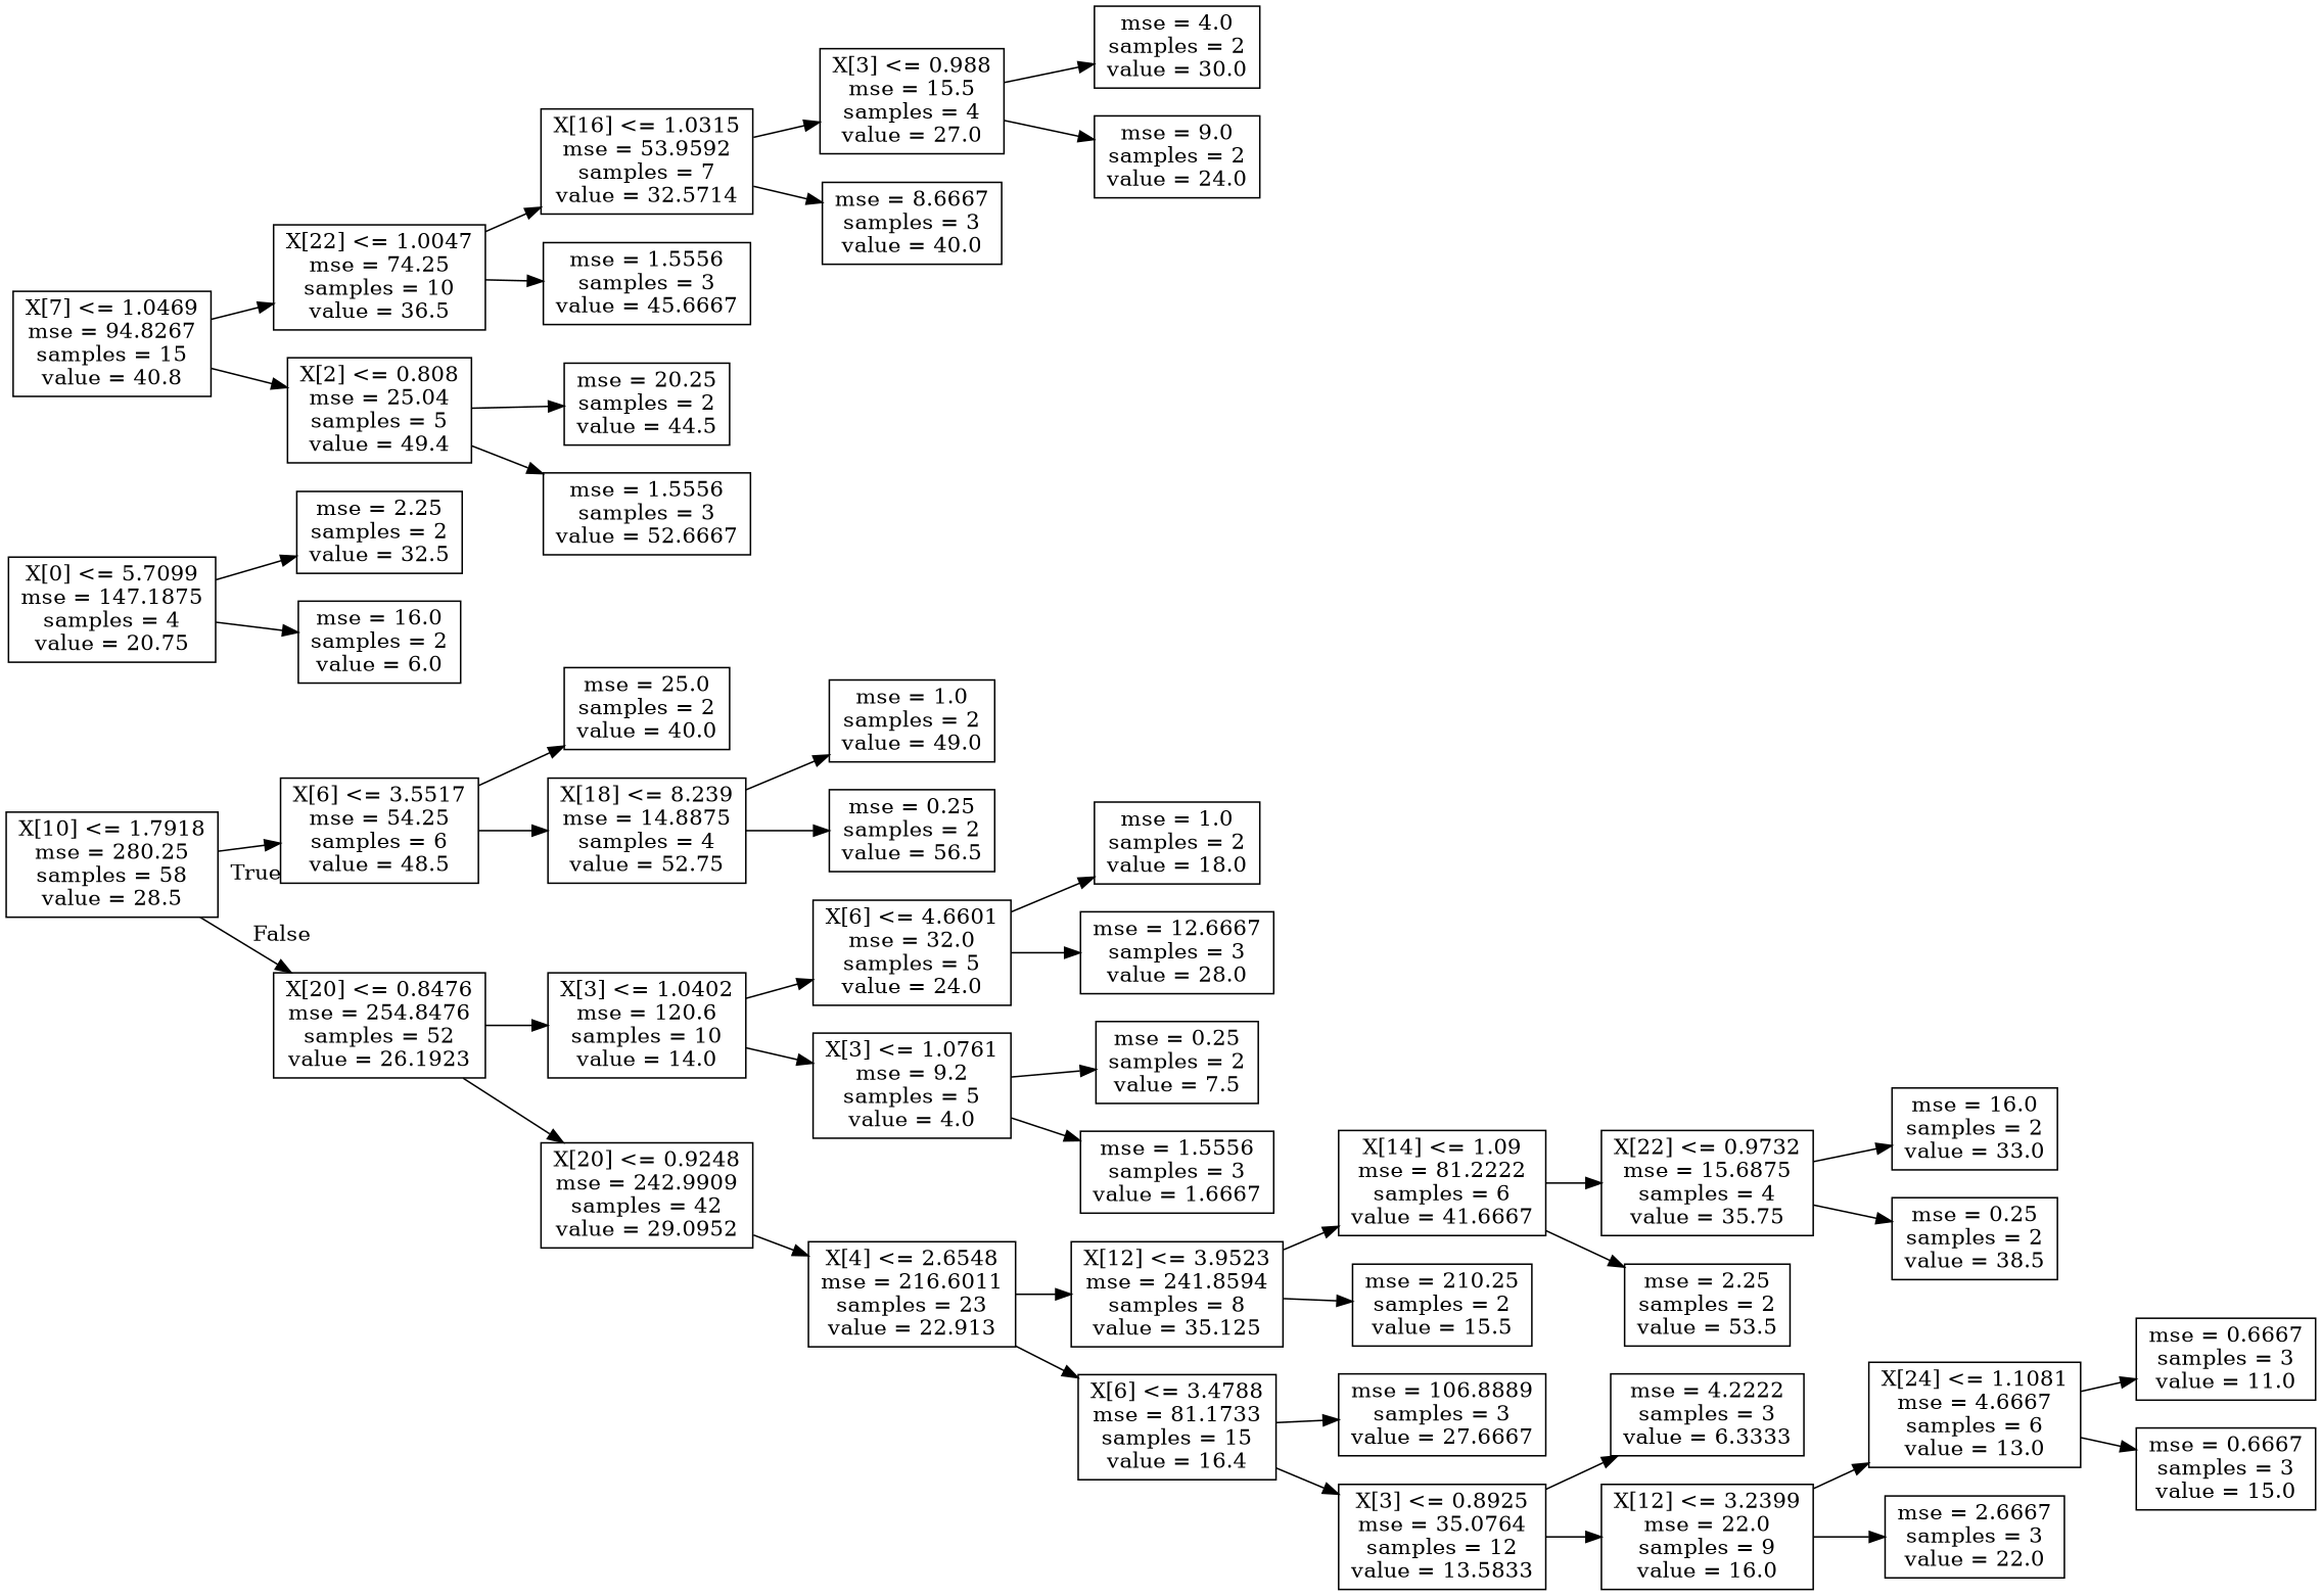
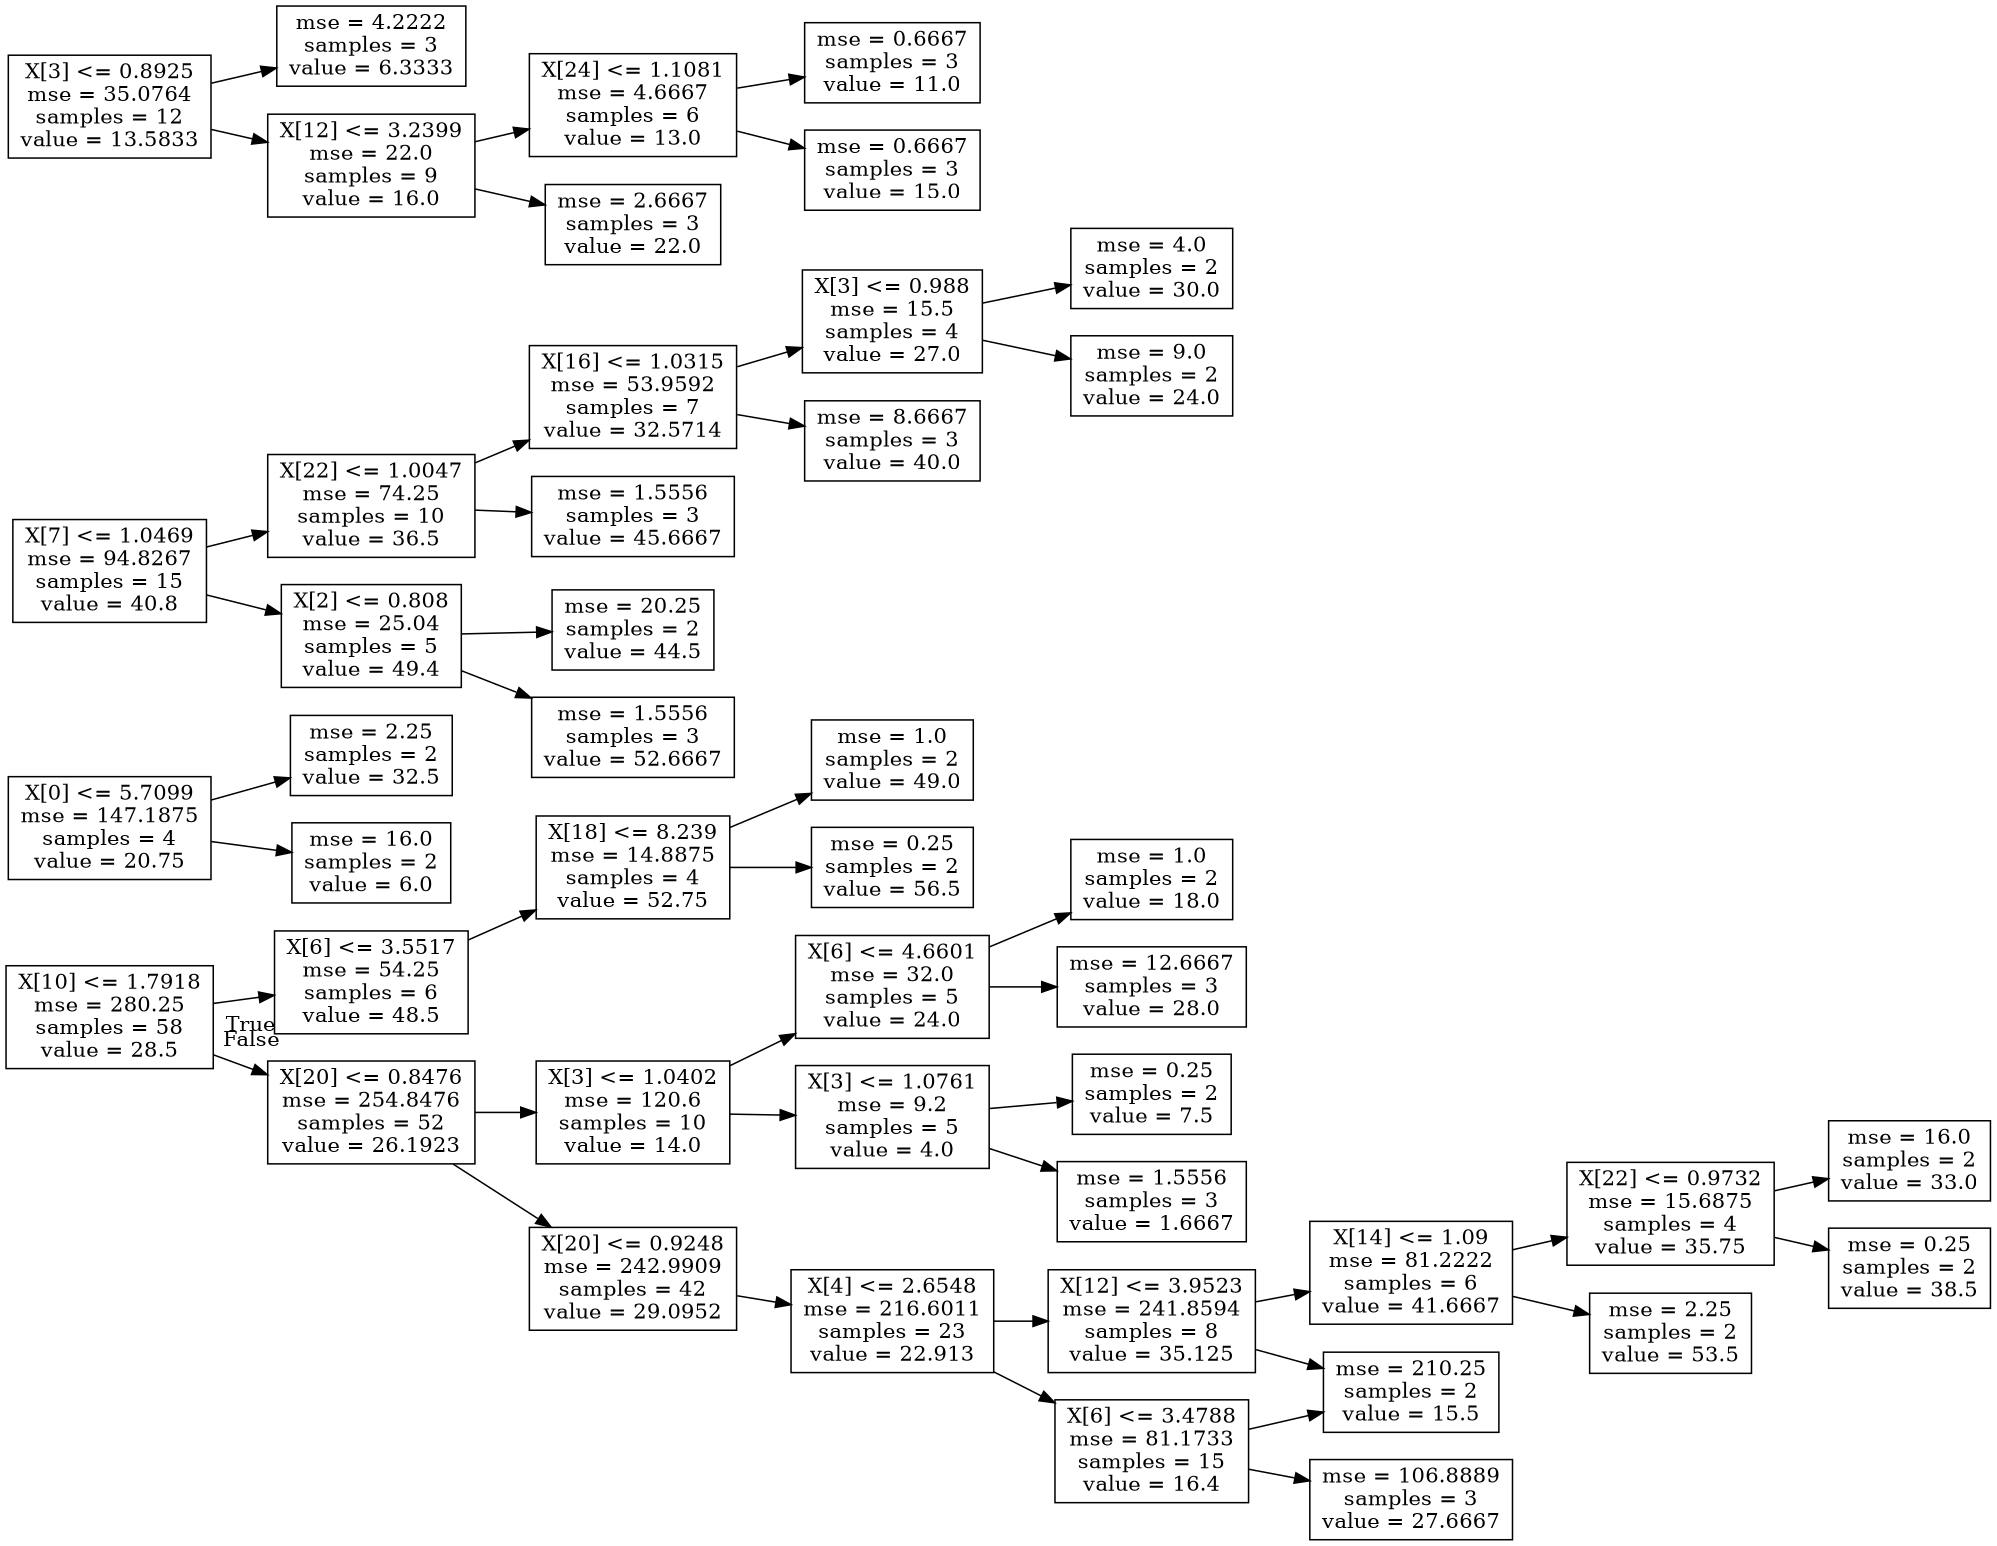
  digraph {
    rankdir=LR
    node [shape=box]
    n1 [label="X[10] <= 1.7918\nmse = 280.25\nsamples = 58\nvalue = 28.5"]
    n2 [label="X[6] <= 3.5517\nmse = 54.25\nsamples = 6\nvalue = 48.5"]
    n3 [label="X[20] <= 0.8476\nmse = 254.8476\nsamples = 52\nvalue = 26.1923"]
-   n4 [label="mse = 25.0\nsamples = 2\nvalue = 40.0"]
    n5 [label="X[18] <= 8.239\nmse = 14.8875\nsamples = 4\nvalue = 52.75"]
    n6 [label="X[3] <= 1.0402\nmse = 120.6\nsamples = 10\nvalue = 14.0"]
    n7 [label="X[20] <= 0.9248\nmse = 242.9909\nsamples = 42\nvalue = 29.0952"]
    n8 [label="mse = 1.0\nsamples = 2\nvalue = 49.0"]
    n9 [label="mse = 0.25\nsamples = 2\nvalue = 56.5"]
    n10 [label="X[6] <= 4.6601\nmse = 32.0\nsamples = 5\nvalue = 24.0"]
    n11 [label="X[3] <= 1.0761\nmse = 9.2\nsamples = 5\nvalue = 4.0"]
    n12 [label="X[4] <= 2.6548\nmse = 216.6011\nsamples = 23\nvalue = 22.913"]
    n13 [label="mse = 1.0\nsamples = 2\nvalue = 18.0"]
    n14 [label="mse = 12.6667\nsamples = 3\nvalue = 28.0"]
    n15 [label="mse = 0.25\nsamples = 2\nvalue = 7.5"]
    n16 [label="mse = 1.5556\nsamples = 3\nvalue = 1.6667"]
    n17 [label="X[12] <= 3.9523\nmse = 241.8594\nsamples = 8\nvalue = 35.125"]
    n18 [label="X[6] <= 3.4788\nmse = 81.1733\nsamples = 15\nvalue = 16.4"]
    n19 [label="X[0] <= 5.7099\nmse = 147.1875\nsamples = 4\nvalue = 20.75"]
    n20 [label="mse = 2.25\nsamples = 2\nvalue = 32.5"]
    n21 [label="mse = 16.0\nsamples = 2\nvalue = 6.0"]
    n22 [label="X[7] <= 1.0469\nmse = 94.8267\nsamples = 15\nvalue = 40.8"]
    n23 [label="X[22] <= 1.0047\nmse = 74.25\nsamples = 10\nvalue = 36.5"]
    n24 [label="X[2] <= 0.808\nmse = 25.04\nsamples = 5\nvalue = 49.4"]
    n25 [label="X[16] <= 1.0315\nmse = 53.9592\nsamples = 7\nvalue = 32.5714"]
    n26 [label="mse = 1.5556\nsamples = 3\nvalue = 45.6667"]
    n27 [label="mse = 20.25\nsamples = 2\nvalue = 44.5"]
    n28 [label="mse = 1.5556\nsamples = 3\nvalue = 52.6667"]
    n29 [label="X[3] <= 0.988\nmse = 15.5\nsamples = 4\nvalue = 27.0"]
    n30 [label="mse = 8.6667\nsamples = 3\nvalue = 40.0"]
    n31 [label="mse = 4.0\nsamples = 2\nvalue = 30.0"]
    n32 [label="mse = 9.0\nsamples = 2\nvalue = 24.0"]
    n33 [label="X[14] <= 1.09\nmse = 81.2222\nsamples = 6\nvalue = 41.6667"]
    n34 [label="mse = 210.25\nsamples = 2\nvalue = 15.5"]
    n35 [label="mse = 106.8889\nsamples = 3\nvalue = 27.6667"]
    n36 [label="X[3] <= 0.8925\nmse = 35.0764\nsamples = 12\nvalue = 13.5833"]
    n37 [label="X[22] <= 0.9732\nmse = 15.6875\nsamples = 4\nvalue = 35.75"]
    n38 [label="mse = 2.25\nsamples = 2\nvalue = 53.5"]
    n39 [label="mse = 16.0\nsamples = 2\nvalue = 33.0"]
    n40 [label="mse = 0.25\nsamples = 2\nvalue = 38.5"]
    n41 [label="mse = 4.2222\nsamples = 3\nvalue = 6.3333"]
    n42 [label="X[12] <= 3.2399\nmse = 22.0\nsamples = 9\nvalue = 16.0"]
    n43 [label="X[24] <= 1.1081\nmse = 4.6667\nsamples = 6\nvalue = 13.0"]
    n44 [label="mse = 2.6667\nsamples = 3\nvalue = 22.0"]
    n45 [label="mse = 0.6667\nsamples = 3\nvalue = 11.0"]
    n46 [label="mse = 0.6667\nsamples = 3\nvalue = 15.0"]
    n1 -> n2 [headlabel=True labelangle=45 labeldistance=2.5]
    n1 -> n3 [headlabel=False labelangle=-45 labeldistance=2.5]
-   n2 -> n4
    n2 -> n5
    n3 -> n6
    n3 -> n7
    n5 -> n8
    n5 -> n9
    n6 -> n10
    n6 -> n11
    n7 -> n12
    n10 -> n13
    n10 -> n14
    n11 -> n15
    n11 -> n16
    n12 -> n17
    n12 -> n18
    n17 -> n33
    n17 -> n34
    n18 -> n35
-   n18 -> n36
+   n18 -> n34
    n19 -> n20
    n19 -> n21
    n22 -> n23
    n22 -> n24
    n23 -> n25
    n23 -> n26
    n24 -> n27
    n24 -> n28
    n25 -> n29
    n25 -> n30
    n29 -> n31
    n29 -> n32
    n33 -> n37
    n33 -> n38
    n36 -> n41
    n36 -> n42
    n37 -> n39
    n37 -> n40
    n42 -> n43
    n42 -> n44
    n43 -> n45
    n43 -> n46
  }
